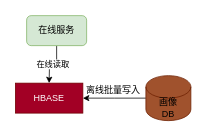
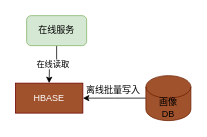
  <mxCell id="0" />
  <mxCell id="1" parent="0" />
  <mxCell id="2" value="" style="edgeStyle=orthogonalEdgeStyle;rounded=0;orthogonalLoop=1;jettySize=auto;html=1;" edge="1" parent="1" source="3"><mxGeometry relative="1" as="geometry"><mxPoint x="110" y="130" as="targetPoint" /></mxGeometry></mxCell>
  <mxCell id="3" value="&lt;font color=&quot;#000000&quot;&gt;画像&lt;br&gt;DB&lt;/font&gt;" style="shape=cylinder3;whiteSpace=wrap;html=1;boundedLbl=1;backgroundOutline=1;size=15;fillColor=#a0522d;strokeColor=#6D1F00;fontColor=#ffffff;" vertex="1" parent="1"><mxGeometry x="194" y="100" width="60" height="60" as="geometry" /></mxCell>
  <mxCell id="4" value="离线批量写入" style="text;html=1;align=center;verticalAlign=middle;resizable=0;points=[];autosize=1;" vertex="1" parent="1"><mxGeometry x="105" y="110" width="90" height="20" as="geometry" /></mxCell>
  <mxCell id="5" value="在线读取" style="edgeStyle=orthogonalEdgeStyle;rounded=0;orthogonalLoop=1;jettySize=auto;html=1;" edge="1" parent="1" source="6"><mxGeometry relative="1" as="geometry"><mxPoint x="65" y="110" as="targetPoint" /></mxGeometry></mxCell>
  <mxCell id="6" value="在线服务" style="rounded=1;whiteSpace=wrap;html=1;fillColor=#d5e8d4;strokeColor=#82b366;" vertex="1" parent="1"><mxGeometry x="35" y="20" width="80" height="40" as="geometry" /></mxCell>
- <mxCell id="7" value="HBASE" style="rounded=0;whiteSpace=wrap;html=1;fillColor=#a20025;strokeColor=#6F0000;fontColor=#ffffff;" vertex="1" parent="1"><mxGeometry x="20" y="110" width="90" height="40" as="geometry" /></mxCell>
+ <mxCell id="7" value="HBASE" style="rounded=0;whiteSpace=wrap;html=1;fillColor=#a0522d;strokeColor=#6F0000;fontColor=#ffffff;" vertex="1" parent="1"><mxGeometry x="20" y="110" width="90" height="40" as="geometry" /></mxCell>
